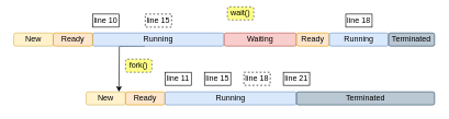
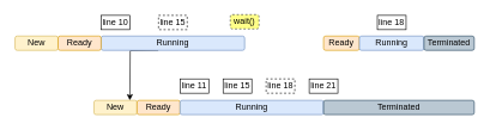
  <mxCell id="0" />
  <mxCell id="1" parent="0" />
  <mxCell id="2" style="edgeStyle=orthogonalEdgeStyle;rounded=0;orthogonalLoop=1;jettySize=auto;html=1;exitX=0.5;exitY=1;exitDx=0;exitDy=0;" edge="1" parent="1"><mxGeometry relative="1" as="geometry"><mxPoint x="219.58" y="70" as="sourcePoint" /><mxPoint x="180" y="140" as="targetPoint" /></mxGeometry></mxCell>
  <mxCell id="3" value="line 10&lt;span style=&quot;color: rgba(0 , 0 , 0 , 0) ; font-family: monospace ; font-size: 0px&quot;&gt;%3CmxGraphModel%3E%3Croot%3E%3CmxCell%20id%3D%220%22%2F%3E%3CmxCell%20id%3D%221%22%20parent%3D%220%22%2F%3E%3CmxCell%20id%3D%222%22%20value%3D%22%22%20style%3D%22rounded%3D0%3BwhiteSpace%3Dwrap%3Bhtml%3D1%3B%22%20vertex%3D%221%22%20parent%3D%221%22%3E%3CmxGeometry%20x%3D%22160%22%20y%3D%2280%22%20width%3D%22640%22%20height%3D%2280%22%20as%3D%22geometry%22%2F%3E%3C%2FmxCell%3E%3C%2Froot%3E%3C%2FmxGraphModel%3E&lt;/span&gt;" style="text;html=1;fillColor=none;align=center;verticalAlign=middle;whiteSpace=wrap;rounded=0;strokeColor=#000000;" vertex="1" parent="1"><mxGeometry x="140" y="21" width="40" height="20" as="geometry" /></mxCell>
  <mxCell id="4" value="line 15&lt;span style=&quot;color: rgba(0 , 0 , 0 , 0) ; font-family: monospace ; font-size: 0px&quot;&gt;%3CmxGraphModel%3E%3Croot%3E%3CmxCell%20id%3D%220%22%2F%3E%3CmxCell%20id%3D%221%22%20parent%3D%220%22%2F%3E%3CmxCell%20id%3D%222%22%20value%3D%22%22%20style%3D%22rounded%3D0%3BwhiteSpace%3Dwrap%3Bhtml%3D1%3B%22%20vertex%3D%221%22%20parent%3D%221%22%3E%3CmxGeometry%20x%3D%22160%22%20y%3D%2280%22%20width%3D%22640%22%20height%3D%2280%22%20as%3D%22geometry%22%2F%3E%3C%2FmxCell%3E%3C%2Froot%3E%3C%2FmxGraphModel%3&lt;/span&gt;" style="text;html=1;fillColor=none;align=center;verticalAlign=middle;whiteSpace=wrap;rounded=0;strokeColor=#000000;dashed=1;" vertex="1" parent="1"><mxGeometry x="220" y="21" width="40" height="20" as="geometry" /></mxCell>
  <mxCell id="5" value="line 18&lt;span style=&quot;color: rgba(0 , 0 , 0 , 0) ; font-family: monospace ; font-size: 0px&quot;&gt;%3CmxGraphModel%3E%3Croot%3E%3CmxCell%20id%3D%220%22%2F%3E%3CmxCell%20id%3D%221%22%20parent%3D%220%22%2F%3E%3CmxCell%20id%3D%222%22%20value%3D%22%22%20style%3D%22rounded%3D0%3BwhiteSpace%3Dwrap%3Bhtml%3D1%3B%22%20vertex%3D%221%22%20parent%3D%221%22%3E%3CmxGeometry%20x%3D%22160%22%20y%3D%2280%22%20width%3D%22640%22%20height%3D%2280%22%20as%3D%22geometry%22%2F%3E%3C%2FmxCell%3E%3C%2Froot%3E%3C%2FmxGraphModel%3&lt;/span&gt;" style="text;html=1;align=center;verticalAlign=middle;whiteSpace=wrap;rounded=0;strokeColor=#000000;" vertex="1" parent="1"><mxGeometry x="525" y="21" width="40" height="20" as="geometry" /></mxCell>
  <mxCell id="6" value="Running" style="rounded=1;whiteSpace=wrap;html=1;fillColor=#dae8fc;strokeColor=#6c8ebf;" vertex="1" parent="1"><mxGeometry x="140" y="50" width="200" height="20" as="geometry" /></mxCell>
- <mxCell id="7" value="Waiting" style="rounded=1;whiteSpace=wrap;html=1;fillColor=#f8cecc;strokeColor=#b85450;" vertex="1" parent="1"><mxGeometry x="340" y="50" width="110" height="20" as="geometry" /></mxCell>
- <mxCell id="8" value="fork()" style="text;html=1;fillColor=#ffff88;align=center;verticalAlign=middle;whiteSpace=wrap;rounded=1;strokeColor=#36393d;dashed=1;" vertex="1" parent="1"><mxGeometry x="190" y="90" width="40" height="20" as="geometry" /></mxCell>
  <mxCell id="9" value="New" style="rounded=1;whiteSpace=wrap;html=1;fillColor=#fff2cc;strokeColor=#d6b656;" vertex="1" parent="1"><mxGeometry x="130" y="140" width="60" height="20" as="geometry" /></mxCell>
  <mxCell id="10" value="Ready" style="rounded=1;whiteSpace=wrap;html=1;fillColor=#ffe6cc;strokeColor=#d79b00;" vertex="1" parent="1"><mxGeometry x="190" y="140" width="60" height="20" as="geometry" /></mxCell>
  <mxCell id="11" value="Running" style="rounded=1;whiteSpace=wrap;html=1;fillColor=#dae8fc;strokeColor=#6c8ebf;" vertex="1" parent="1"><mxGeometry x="250" y="140" width="200" height="20" as="geometry" /></mxCell>
  <mxCell id="12" value="line 11&lt;span style=&quot;color: rgba(0 , 0 , 0 , 0) ; font-family: monospace ; font-size: 0px&quot;&gt;%3CmxGraphModel%3E%3Croot%3E%3CmxCell%20id%3D%220%22%2F%3E%3CmxCell%20id%3D%221%22%20parent%3D%220%22%2F%3E%3CmxCell%20id%3D%222%22%20value%3D%22%22%20style%3D%22rounded%3D0%3BwhiteSpace%3Dwrap%3Bhtml%3D1%3B%22%20vertex%3D%221%22%20parent%3D%221%22%3E%3CmxGeometry%20x%3D%22160%22%20y%3D%2280%22%20width%3D%22640%22%20height%3D%2280%22%20as%3D%22geometry%22%2F%3E%3C%2FmxCell%3E%3C%2Froot%3E%3C%2FmxGraphModel%3E&lt;/span&gt;" style="text;html=1;fillColor=none;align=center;verticalAlign=middle;whiteSpace=wrap;rounded=0;strokeColor=#000000;" vertex="1" parent="1"><mxGeometry x="250" y="110" width="40" height="20" as="geometry" /></mxCell>
  <mxCell id="13" value="line 15&lt;span style=&quot;color: rgba(0 , 0 , 0 , 0) ; font-family: monospace ; font-size: 0px&quot;&gt;%3CmxGraphModel%3E%3Croot%3E%3CmxCell%20id%3D%220%22%2F%3E%3CmxCell%20id%3D%221%22%20parent%3D%220%22%2F%3E%3CmxCell%20id%3D%222%22%20value%3D%22%22%20style%3D%22rounded%3D0%3BwhiteSpace%3Dwrap%3Bhtml%3D1%3B%22%20vertex%3D%221%22%20parent%3D%221%22%3E%3CmxGeometry%20x%3D%22160%22%20y%3D%2280%22%20width%3D%22640%22%20height%3D%2280%22%20as%3D%22geometry%22%2F%3E%3C%2FmxCell%3E%3C%2Froot%3E%3C%2FmxGraphModel%3E&lt;/span&gt;" style="text;html=1;fillColor=none;align=center;verticalAlign=middle;whiteSpace=wrap;rounded=0;strokeColor=#000000;" vertex="1" parent="1"><mxGeometry x="310" y="110" width="40" height="20" as="geometry" /></mxCell>
  <mxCell id="14" value="line 18&lt;span style=&quot;color: rgba(0 , 0 , 0 , 0) ; font-family: monospace ; font-size: 0px&quot;&gt;%3CmxGraphModel%3E%3Croot%3E%3CmxCell%20id%3D%220%22%2F%3E%3CmxCell%20id%3D%221%22%20parent%3D%220%22%2F%3E%3CmxCell%20id%3D%222%22%20value%3D%22%22%20style%3D%22rounded%3D0%3BwhiteSpace%3Dwrap%3Bhtml%3D1%3B%22%20vertex%3D%221%22%20parent%3D%221%22%3E%3CmxGeometry%20x%3D%22160%22%20y%3D%2280%22%20width%3D%22640%22%20height%3D%2280%22%20as%3D%22geometry%22%2F%3E%3C%2FmxCell%3E%3C%2Froot%3E%3C%2FmxGraphModel%3E&lt;/span&gt;" style="text;html=1;fillColor=none;align=center;verticalAlign=middle;whiteSpace=wrap;rounded=0;fillOpacity=100;dashed=1;strokeColor=#000000;" vertex="1" parent="1"><mxGeometry x="370" y="110" width="40" height="20" as="geometry" /></mxCell>
  <mxCell id="15" value="line 21&lt;span style=&quot;color: rgba(0 , 0 , 0 , 0) ; font-family: monospace ; font-size: 0px&quot;&gt;%3CmxGraphModel%3E%3Croot%3E%3CmxCell%20id%3D%220%22%2F%3E%3CmxCell%20id%3D%221%22%20parent%3D%220%22%2F%3E%3CmxCell%20id%3D%222%22%20value%3D%22%22%20style%3D%22rounded%3D0%3BwhiteSpace%3Dwrap%3Bhtml%3D1%3B%22%20vertex%3D%221%22%20parent%3D%221%22%3E%3CmxGeometry%20x%3D%22160%22%20y%3D%2280%22%20width%3D%22640%22%20height%3D%2280%22%20as%3D%22geometry%22%2F%3E%3C%2FmxCell%3E%3C%2Froot%3E%3C%2FmxGraphModel%3E&lt;/span&gt;" style="text;html=1;fillColor=none;align=center;verticalAlign=middle;whiteSpace=wrap;rounded=0;fillOpacity=100;strokeColor=#000000;" vertex="1" parent="1"><mxGeometry x="430" y="110" width="40" height="20" as="geometry" /></mxCell>
  <mxCell id="16" value="Ready" style="rounded=1;whiteSpace=wrap;html=1;fillColor=#ffe6cc;strokeColor=#d79b00;" vertex="1" parent="1"><mxGeometry x="450" y="50" width="50" height="20" as="geometry" /></mxCell>
  <mxCell id="17" value="Running" style="rounded=1;whiteSpace=wrap;html=1;fillColor=#dae8fc;strokeColor=#6c8ebf;" vertex="1" parent="1"><mxGeometry x="500" y="50" width="90" height="20" as="geometry" /></mxCell>
  <mxCell id="18" value="Terminated" style="rounded=1;whiteSpace=wrap;html=1;fillColor=#bac8d3;strokeColor=#23445d;" vertex="1" parent="1"><mxGeometry x="450" y="140" width="210" height="20" as="geometry" /></mxCell>
  <mxCell id="19" value="Terminated" style="rounded=1;whiteSpace=wrap;html=1;fillColor=#bac8d3;strokeColor=#23445d;" vertex="1" parent="1"><mxGeometry x="590" y="50" width="70" height="20" as="geometry" /></mxCell>
  <mxCell id="20" value="New" style="rounded=1;whiteSpace=wrap;html=1;fillColor=#fff2cc;strokeColor=#d6b656;" vertex="1" parent="1"><mxGeometry x="20" y="50" width="60" height="20" as="geometry" /></mxCell>
  <mxCell id="21" value="Ready" style="rounded=1;whiteSpace=wrap;html=1;fillColor=#ffe6cc;strokeColor=#d79b00;" vertex="1" parent="1"><mxGeometry x="80" y="50" width="60" height="20" as="geometry" /></mxCell>
- <mxCell id="22" value="wait()" style="text;html=1;fillColor=#ffff88;align=center;verticalAlign=middle;whiteSpace=wrap;rounded=1;strokeColor=#36393d;dashed=1;" vertex="1" parent="1"><mxGeometry x="345" y="10" width="40" height="20" as="geometry" /></mxCell>
+ <mxCell id="22" value="wait()" style="text;html=1;fillColor=#ffff88;align=center;verticalAlign=middle;whiteSpace=wrap;rounded=1;strokeColor=#36393d;dashed=1;" vertex="1" parent="1"><mxGeometry x="320" y="20" width="40" height="20" as="geometry" /></mxCell>
